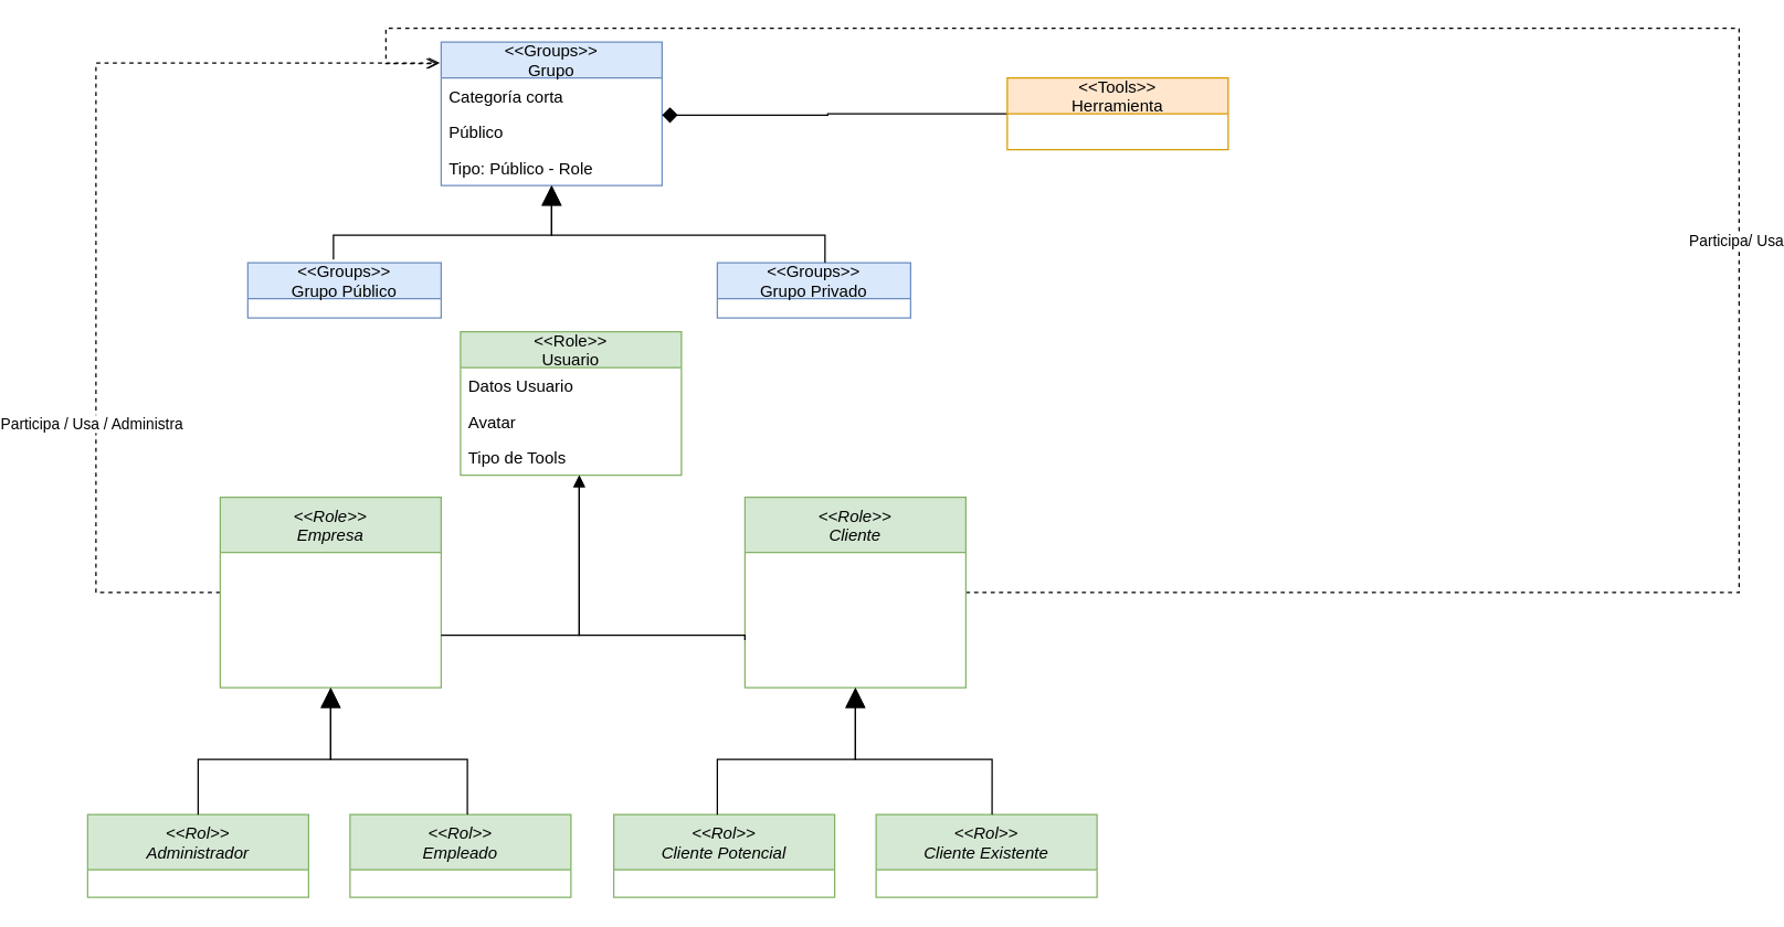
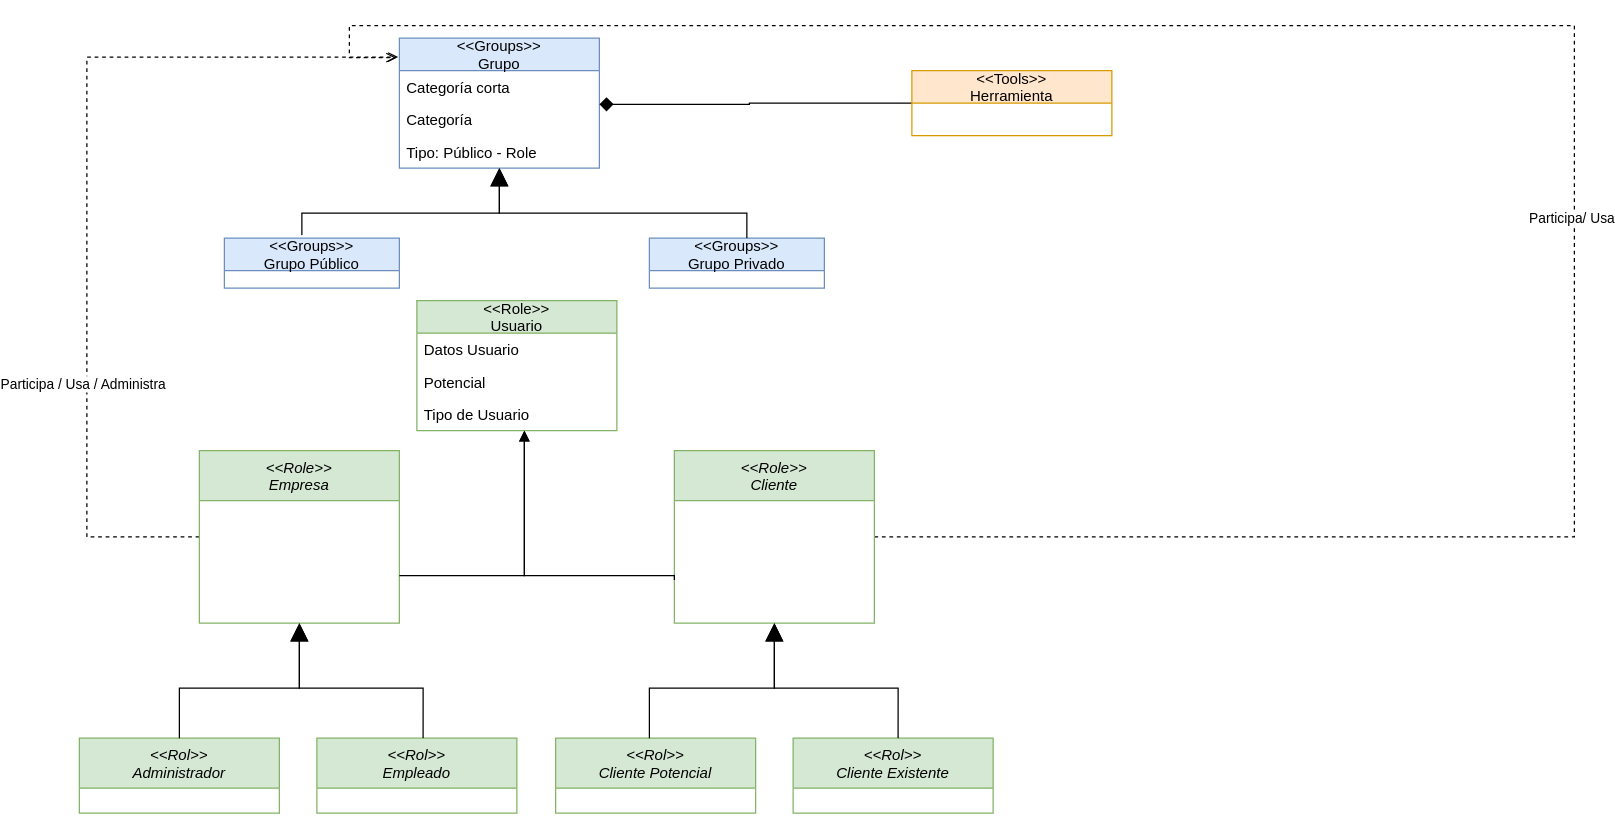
  <mxCell id="0" />
  <mxCell id="1" parent="0" />
  <mxCell id="2" style="edgeStyle=orthogonalEdgeStyle;rounded=0;orthogonalLoop=1;jettySize=auto;html=1;exitX=1;exitY=0.5;exitDx=0;exitDy=0;endArrow=open;endFill=0;startSize=6;endSize=6;strokeWidth=1;entryX=-0.015;entryY=0.15;entryDx=0;entryDy=0;entryPerimeter=0;dashed=1;" edge="1" parent="1" source="15" target="4"><mxGeometry relative="1" as="geometry"><mxPoint x="276" y="40" as="targetPoint" /><Array as="points"><mxPoint x="1216" y="429" /><mxPoint x="1216" y="20" /><mxPoint x="236" y="20" /><mxPoint x="236" y="46" /></Array></mxGeometry></mxCell>
  <mxCell id="3" value="Participa/ Usa" style="edgeLabel;html=1;align=center;verticalAlign=middle;resizable=0;points=[];" vertex="1" connectable="0" parent="2"><mxGeometry x="-0.19" y="3" relative="1" as="geometry"><mxPoint as="offset" /></mxGeometry></mxCell>
  <mxCell id="4" value="&lt;&lt;Groups&gt;&gt;&#10;Grupo" style="swimlane;fontStyle=0;childLayout=stackLayout;horizontal=1;startSize=26;fillColor=#dae8fc;horizontalStack=0;resizeParent=1;resizeParentMax=0;resizeLast=0;collapsible=1;marginBottom=0;strokeColor=#6c8ebf;" vertex="1" parent="1"><mxGeometry x="276" y="30" width="160" height="104" as="geometry" /></mxCell>
  <mxCell id="5" value="Categoría corta" style="text;strokeColor=none;fillColor=none;align=left;verticalAlign=top;spacingLeft=4;spacingRight=4;overflow=hidden;rotatable=0;points=[[0,0.5],[1,0.5]];portConstraint=eastwest;" vertex="1" parent="4"><mxGeometry y="26" width="160" height="26" as="geometry" /></mxCell>
- <mxCell id="6" value="Público" style="text;strokeColor=none;fillColor=none;align=left;verticalAlign=top;spacingLeft=4;spacingRight=4;overflow=hidden;rotatable=0;points=[[0,0.5],[1,0.5]];portConstraint=eastwest;" vertex="1" parent="4"><mxGeometry y="52" width="160" height="26" as="geometry" /></mxCell>
+ <mxCell id="6" value="Categoría" style="text;strokeColor=none;fillColor=none;align=left;verticalAlign=top;spacingLeft=4;spacingRight=4;overflow=hidden;rotatable=0;points=[[0,0.5],[1,0.5]];portConstraint=eastwest;" vertex="1" parent="4"><mxGeometry y="52" width="160" height="26" as="geometry" /></mxCell>
  <mxCell id="7" value="Tipo: Público - Role" style="text;strokeColor=none;fillColor=none;align=left;verticalAlign=top;spacingLeft=4;spacingRight=4;overflow=hidden;rotatable=0;points=[[0,0.5],[1,0.5]];portConstraint=eastwest;" vertex="1" parent="4"><mxGeometry y="78" width="160" height="26" as="geometry" /></mxCell>
  <mxCell id="8" style="edgeStyle=orthogonalEdgeStyle;rounded=0;orthogonalLoop=1;jettySize=auto;html=1;exitX=0.5;exitY=1;exitDx=0;exitDy=0;" edge="1" parent="1" source="9"><mxGeometry relative="1" as="geometry"><mxPoint x="546" y="230" as="targetPoint" /></mxGeometry></mxCell>
  <mxCell id="9" value="&lt;&lt;Groups&gt;&gt;&#10;Grupo Privado" style="swimlane;fontStyle=0;childLayout=stackLayout;horizontal=1;startSize=26;fillColor=#dae8fc;horizontalStack=0;resizeParent=1;resizeParentMax=0;resizeLast=0;collapsible=1;marginBottom=0;strokeColor=#6c8ebf;" vertex="1" parent="1"><mxGeometry x="476" y="190" width="140" height="40" as="geometry" /></mxCell>
  <mxCell id="10" value="&lt;&lt;Groups&gt;&gt;&#10;Grupo Público" style="swimlane;fontStyle=0;childLayout=stackLayout;horizontal=1;startSize=26;fillColor=#dae8fc;horizontalStack=0;resizeParent=1;resizeParentMax=0;resizeLast=0;collapsible=1;marginBottom=0;strokeColor=#6c8ebf;" vertex="1" parent="1"><mxGeometry x="136" y="190" width="140" height="40" as="geometry" /></mxCell>
  <mxCell id="11" value="" style="endArrow=block;endFill=1;endSize=12;html=1;rounded=0;exitX=0.443;exitY=-0.06;exitDx=0;exitDy=0;exitPerimeter=0;entryX=0.5;entryY=0.995;entryDx=0;entryDy=0;entryPerimeter=0;" edge="1" parent="1" source="10" target="7"><mxGeometry width="160" relative="1" as="geometry"><mxPoint x="286" y="150" as="sourcePoint" /><mxPoint x="406" y="190" as="targetPoint" /><Array as="points"><mxPoint x="198" y="170" /><mxPoint x="356" y="170" /></Array></mxGeometry></mxCell>
  <mxCell id="12" value="" style="endArrow=block;endFill=1;endSize=12;html=1;rounded=0;exitX=0.557;exitY=0;exitDx=0;exitDy=0;exitPerimeter=0;entryX=0.5;entryY=1;entryDx=0;entryDy=0;" edge="1" parent="1" source="9" target="4"><mxGeometry width="160" relative="1" as="geometry"><mxPoint x="208.02" y="197.6" as="sourcePoint" /><mxPoint x="356" y="180" as="targetPoint" /><Array as="points"><mxPoint x="554" y="170" /><mxPoint x="356" y="170" /></Array></mxGeometry></mxCell>
  <mxCell id="13" style="edgeStyle=orthogonalEdgeStyle;rounded=0;orthogonalLoop=1;jettySize=auto;html=1;exitX=0;exitY=0.5;exitDx=0;exitDy=0;endArrow=diamond;endFill=1;entryX=1;entryY=0.038;entryDx=0;entryDy=0;entryPerimeter=0;strokeWidth=1;endSize=9;startSize=9;" edge="1" parent="1" source="14" target="6"><mxGeometry relative="1" as="geometry"><mxPoint x="456" y="83" as="targetPoint" /><Array as="points"><mxPoint x="556" y="83" /></Array></mxGeometry></mxCell>
  <mxCell id="14" value="&lt;&lt;Tools&gt;&gt;&#10;Herramienta" style="swimlane;fontStyle=0;childLayout=stackLayout;horizontal=1;startSize=26;fillColor=#ffe6cc;horizontalStack=0;resizeParent=1;resizeParentMax=0;resizeLast=0;collapsible=1;marginBottom=0;strokeColor=#d79b00;" vertex="1" parent="1"><mxGeometry x="686" y="56" width="160" height="52" as="geometry" /></mxCell>
  <mxCell id="15" value="&lt;&lt;Role&gt;&gt;&#10;Cliente" style="swimlane;fontStyle=2;align=center;verticalAlign=top;childLayout=stackLayout;horizontal=1;startSize=40;horizontalStack=0;resizeParent=1;resizeLast=0;collapsible=1;marginBottom=0;rounded=0;shadow=0;strokeWidth=1;fillColor=#d5e8d4;strokeColor=#82b366;" vertex="1" parent="1"><mxGeometry x="496" y="360" width="160" height="138" as="geometry"><mxRectangle x="230" y="140" width="160" height="26" as="alternateBounds" /></mxGeometry></mxCell>
  <mxCell id="16" style="edgeStyle=orthogonalEdgeStyle;rounded=0;orthogonalLoop=1;jettySize=auto;html=1;entryX=-0.006;entryY=0.146;entryDx=0;entryDy=0;entryPerimeter=0;endArrow=open;endFill=0;startSize=6;endSize=6;strokeWidth=1;dashed=1;" edge="1" parent="1" source="18" target="4"><mxGeometry relative="1" as="geometry"><Array as="points"><mxPoint x="26" y="45" /></Array></mxGeometry></mxCell>
  <mxCell id="17" value="Participa / Usa / Administra" style="edgeLabel;html=1;align=center;verticalAlign=middle;resizable=0;points=[];" vertex="1" connectable="0" parent="16"><mxGeometry x="-0.41" y="4" relative="1" as="geometry"><mxPoint as="offset" /></mxGeometry></mxCell>
  <mxCell id="18" value="&lt;&lt;Role&gt;&gt;&#10;Empresa" style="swimlane;fontStyle=2;align=center;verticalAlign=top;childLayout=stackLayout;horizontal=1;startSize=40;horizontalStack=0;resizeParent=1;resizeLast=0;collapsible=1;marginBottom=0;rounded=0;shadow=0;strokeWidth=1;fillColor=#d5e8d4;strokeColor=#82b366;" vertex="1" parent="1"><mxGeometry x="116" y="360" width="160" height="138" as="geometry"><mxRectangle x="230" y="140" width="160" height="26" as="alternateBounds" /></mxGeometry></mxCell>
  <mxCell id="19" value="&lt;&lt;Rol&gt;&gt;&#10;Administrador" style="swimlane;fontStyle=2;align=center;verticalAlign=top;childLayout=stackLayout;horizontal=1;startSize=40;horizontalStack=0;resizeParent=1;resizeLast=0;collapsible=1;marginBottom=0;rounded=0;shadow=0;strokeWidth=1;fillColor=#d5e8d4;strokeColor=#82b366;" vertex="1" parent="1"><mxGeometry x="20" y="590" width="160" height="60" as="geometry"><mxRectangle x="230" y="140" width="160" height="26" as="alternateBounds" /></mxGeometry></mxCell>
  <mxCell id="20" value="&lt;&lt;Rol&gt;&gt;&#10;Empleado" style="swimlane;fontStyle=2;align=center;verticalAlign=top;childLayout=stackLayout;horizontal=1;startSize=40;horizontalStack=0;resizeParent=1;resizeLast=0;collapsible=1;marginBottom=0;rounded=0;shadow=0;strokeWidth=1;fillColor=#d5e8d4;strokeColor=#82b366;" vertex="1" parent="1"><mxGeometry x="210" y="590" width="160" height="60" as="geometry"><mxRectangle x="230" y="140" width="160" height="26" as="alternateBounds" /></mxGeometry></mxCell>
  <mxCell id="21" value="&lt;&lt;Rol&gt;&gt;&#10;Cliente Potencial" style="swimlane;fontStyle=2;align=center;verticalAlign=top;childLayout=stackLayout;horizontal=1;startSize=40;horizontalStack=0;resizeParent=1;resizeLast=0;collapsible=1;marginBottom=0;rounded=0;shadow=0;strokeWidth=1;fillColor=#d5e8d4;strokeColor=#82b366;" vertex="1" parent="1"><mxGeometry x="401" y="590" width="160" height="60" as="geometry"><mxRectangle x="230" y="140" width="160" height="26" as="alternateBounds" /></mxGeometry></mxCell>
  <mxCell id="22" value="&lt;&lt;Rol&gt;&gt;&#10;Cliente Existente" style="swimlane;fontStyle=2;align=center;verticalAlign=top;childLayout=stackLayout;horizontal=1;startSize=40;horizontalStack=0;resizeParent=1;resizeLast=0;collapsible=1;marginBottom=0;rounded=0;shadow=0;strokeWidth=1;fillColor=#d5e8d4;strokeColor=#82b366;" vertex="1" parent="1"><mxGeometry x="591" y="590" width="160" height="60" as="geometry"><mxRectangle x="230" y="140" width="160" height="26" as="alternateBounds" /></mxGeometry></mxCell>
  <mxCell id="23" value="" style="endArrow=block;endFill=1;endSize=12;html=1;rounded=0;exitX=0.557;exitY=0;exitDx=0;exitDy=0;exitPerimeter=0;entryX=0.5;entryY=1;entryDx=0;entryDy=0;" edge="1" parent="1" target="15"><mxGeometry width="160" relative="1" as="geometry"><mxPoint x="674.98" y="590" as="sourcePoint" /><mxPoint x="477" y="534" as="targetPoint" /><Array as="points"><mxPoint x="675" y="550" /><mxPoint x="576" y="550" /></Array></mxGeometry></mxCell>
  <mxCell id="24" value="" style="endArrow=block;endFill=1;endSize=12;html=1;rounded=0;exitX=0.5;exitY=0;exitDx=0;exitDy=0;entryX=0.5;entryY=1;entryDx=0;entryDy=0;" edge="1" parent="1" source="19"><mxGeometry width="160" relative="1" as="geometry"><mxPoint x="294.98" y="590" as="sourcePoint" /><mxPoint x="196" y="498" as="targetPoint" /><Array as="points"><mxPoint x="100" y="550" /><mxPoint x="196" y="550" /></Array></mxGeometry></mxCell>
  <mxCell id="25" value="" style="endArrow=block;endFill=1;endSize=12;html=1;rounded=0;entryX=0.5;entryY=1;entryDx=0;entryDy=0;" edge="1" parent="1"><mxGeometry width="160" relative="1" as="geometry"><mxPoint x="476" y="590" as="sourcePoint" /><mxPoint x="576" y="498" as="targetPoint" /><Array as="points"><mxPoint x="476" y="550" /><mxPoint x="576" y="550" /></Array></mxGeometry></mxCell>
  <mxCell id="26" value="" style="endArrow=block;endFill=1;endSize=12;html=1;rounded=0;exitX=0.557;exitY=0;exitDx=0;exitDy=0;exitPerimeter=0;entryX=0.5;entryY=1;entryDx=0;entryDy=0;" edge="1" parent="1"><mxGeometry width="160" relative="1" as="geometry"><mxPoint x="294.98" y="590" as="sourcePoint" /><mxPoint x="196" y="498" as="targetPoint" /><Array as="points"><mxPoint x="295" y="550" /><mxPoint x="196" y="550" /></Array></mxGeometry></mxCell>
  <mxCell id="27" style="edgeStyle=orthogonalEdgeStyle;rounded=0;orthogonalLoop=1;jettySize=auto;html=1;endArrow=block;endFill=1;startSize=6;endSize=6;strokeWidth=1;" edge="1" parent="1" target="28"><mxGeometry relative="1" as="geometry"><mxPoint x="276" y="460" as="sourcePoint" /><Array as="points"><mxPoint x="376" y="460" /></Array></mxGeometry></mxCell>
  <mxCell id="28" value="&lt;&lt;Role&gt;&gt;&#10;Usuario" style="swimlane;fontStyle=0;childLayout=stackLayout;horizontal=1;startSize=26;fillColor=#d5e8d4;horizontalStack=0;resizeParent=1;resizeParentMax=0;resizeLast=0;collapsible=1;marginBottom=0;strokeColor=#82b366;" vertex="1" parent="1"><mxGeometry x="290" y="240" width="160" height="104" as="geometry" /></mxCell>
  <mxCell id="29" value="Datos Usuario" style="text;strokeColor=none;fillColor=none;align=left;verticalAlign=top;spacingLeft=4;spacingRight=4;overflow=hidden;rotatable=0;points=[[0,0.5],[1,0.5]];portConstraint=eastwest;" vertex="1" parent="28"><mxGeometry y="26" width="160" height="26" as="geometry" /></mxCell>
- <mxCell id="30" value="Avatar" style="text;strokeColor=none;fillColor=none;align=left;verticalAlign=top;spacingLeft=4;spacingRight=4;overflow=hidden;rotatable=0;points=[[0,0.5],[1,0.5]];portConstraint=eastwest;" vertex="1" parent="28"><mxGeometry y="52" width="160" height="26" as="geometry" /></mxCell>
- <mxCell id="31" value="Tipo de Tools" style="text;strokeColor=none;fillColor=none;align=left;verticalAlign=top;spacingLeft=4;spacingRight=4;overflow=hidden;rotatable=0;points=[[0,0.5],[1,0.5]];portConstraint=eastwest;" vertex="1" parent="28"><mxGeometry y="78" width="160" height="26" as="geometry" /></mxCell>
+ <mxCell id="30" value="Potencial" style="text;strokeColor=none;fillColor=none;align=left;verticalAlign=top;spacingLeft=4;spacingRight=4;overflow=hidden;rotatable=0;points=[[0,0.5],[1,0.5]];portConstraint=eastwest;" vertex="1" parent="28"><mxGeometry y="52" width="160" height="26" as="geometry" /></mxCell>
+ <mxCell id="31" value="Tipo de Usuario" style="text;strokeColor=none;fillColor=none;align=left;verticalAlign=top;spacingLeft=4;spacingRight=4;overflow=hidden;rotatable=0;points=[[0,0.5],[1,0.5]];portConstraint=eastwest;" vertex="1" parent="28"><mxGeometry y="78" width="160" height="26" as="geometry" /></mxCell>
  <mxCell id="32" style="edgeStyle=orthogonalEdgeStyle;rounded=0;orthogonalLoop=1;jettySize=auto;html=1;endArrow=block;endFill=1;startSize=6;endSize=6;strokeWidth=1;exitX=0;exitY=0.75;exitDx=0;exitDy=0;" edge="1" parent="1" source="15"><mxGeometry relative="1" as="geometry"><mxPoint x="376" y="344" as="targetPoint" /><mxPoint x="276" y="460" as="sourcePoint" /><Array as="points"><mxPoint x="496" y="460" /><mxPoint x="376" y="460" /></Array></mxGeometry></mxCell>
